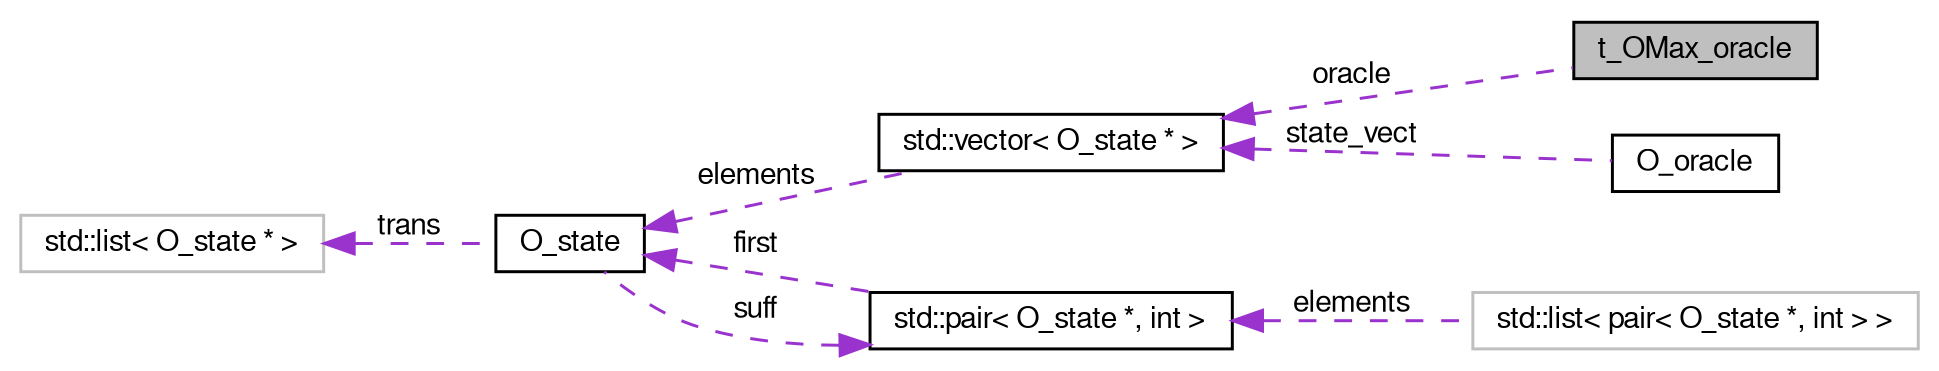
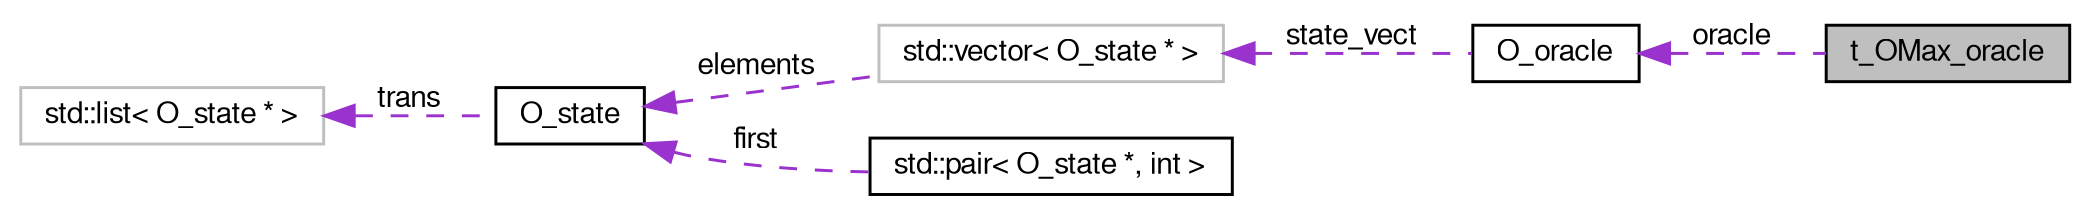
  digraph {
    rankdir=LR
    node [color=black fontname=FreeSans fontsize=10 shape=record]
    edge [color=darkorchid3 dir=back fontname=FreeSans fontsize=10 labelfontname=FreeSans labelfontsize=10 style=dashed]
    n1 [fillcolor=grey75 fontcolor=black height=0.2 label=t_OMax_oracle style=filled width=0.4]
    n2 [height=0.2 label=O_oracle width=0.4]
-   n3 [height=0.2 label="std::vector\< O_state * \>" width=0.4]
+   n3 [color=grey75 height=0.2 label="std::vector\< O_state * \>" width=0.4]
    n4 [height=0.2 label=O_state width=0.4]
    n5 [height=0.2 label="std::pair\< O_state *, int \>" width=0.4]
-   n6 [color=grey75 height=0.2 label="std::list\< pair\< O_state *, int \> \>" width=0.4]
    n7 [color=grey75 height=0.2 label="std::list\< O_state * \>" width=0.4]
-   n3 -> n1 [label=oracle]
+   n2 -> n1 [label=oracle]
    n3 -> n2 [label=state_vect]
    n4 -> n3 [label=elements]
    n4 -> n5 [label=first]
-   n5 -> n4 [label=suff]
-   n5 -> n6 [label=elements]
    n7 -> n4 [label=trans]
  }
